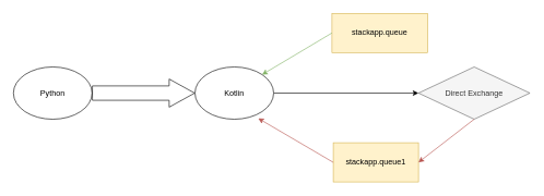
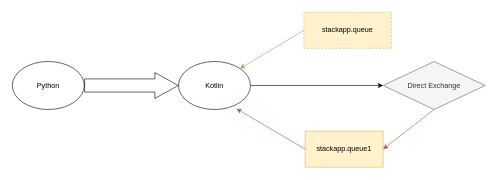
  <mxCell id="0" />
  <mxCell id="1" parent="0" />
  <mxCell id="2" style="edgeStyle=orthogonalEdgeStyle;rounded=0;orthogonalLoop=1;jettySize=auto;html=1;exitX=0;exitY=0.5;exitDx=0;exitDy=0;entryX=1;entryY=0.5;entryDx=0;entryDy=0;" edge="1" parent="1" source="3" target="7"><mxGeometry relative="1" as="geometry" /></mxCell>
  <mxCell id="3" value="Kotlin" style="ellipse;whiteSpace=wrap;html=1;direction=west;" parent="1" vertex="1"><mxGeometry x="297" y="102" width="120" height="80" as="geometry" /></mxCell>
  <mxCell id="4" value="Python" style="ellipse;whiteSpace=wrap;html=1;direction=west;" parent="1" vertex="1"><mxGeometry x="20" y="102" width="120" height="80" as="geometry" /></mxCell>
  <mxCell id="5" value="stackapp.queue1" style="rounded=0;whiteSpace=wrap;html=1;fillColor=#fff2cc;strokeColor=#d6b656;direction=west;" parent="1" vertex="1"><mxGeometry x="508" y="218" width="130" height="60" as="geometry" /></mxCell>
- <mxCell id="6" value="stackapp.queue" style="rounded=0;whiteSpace=wrap;html=1;fillColor=#fff2cc;strokeColor=#d6b656;direction=west;" parent="1" vertex="1"><mxGeometry x="506" y="20" width="146" height="60" as="geometry" /></mxCell>
+ <mxCell id="6" value="stackapp.queue" style="rounded=0;whiteSpace=wrap;html=1;fillColor=#fff2cc;strokeColor=#d6b656;direction=west;dashed=1;" parent="1" vertex="1"><mxGeometry x="506" y="20" width="146" height="60" as="geometry" /></mxCell>
  <mxCell id="7" value="Direct Exchange" style="rhombus;whiteSpace=wrap;html=1;fillColor=#f5f5f5;strokeColor=#666666;fontColor=#333333;direction=west;" parent="1" vertex="1"><mxGeometry x="638" y="102" width="170" height="80" as="geometry" /></mxCell>
  <mxCell id="8" value="" style="endArrow=classic;html=1;entryX=0;entryY=0.5;entryDx=0;entryDy=0;fillColor=#f8cecc;strokeColor=#b85450;exitX=0.5;exitY=0;exitDx=0;exitDy=0;" parent="1" source="7" target="5" edge="1"><mxGeometry width="50" height="50" relative="1" as="geometry"><mxPoint x="430" y="122" as="sourcePoint" /><mxPoint x="414" y="62" as="targetPoint" /></mxGeometry></mxCell>
  <mxCell id="9" value="" style="endArrow=classic;html=1;exitX=1;exitY=0.5;exitDx=0;exitDy=0;entryX=0.195;entryY=0.016;entryDx=0;entryDy=0;entryPerimeter=0;fillColor=#f8cecc;strokeColor=#b85450;" parent="1" source="5" target="3" edge="1"><mxGeometry width="50" height="50" relative="1" as="geometry"><mxPoint x="730" y="32" as="sourcePoint" /><mxPoint x="780" y="-18" as="targetPoint" /></mxGeometry></mxCell>
  <mxCell id="10" value="" style="endArrow=classic;html=1;entryX=0;entryY=1;entryDx=0;entryDy=0;exitX=1;exitY=0.5;exitDx=0;exitDy=0;fillColor=#d5e8d4;strokeColor=#82b366;" parent="1" source="6" target="3" edge="1"><mxGeometry width="50" height="50" relative="1" as="geometry"><mxPoint y="242" as="sourcePoint" x="0" /><mxPoint x="50" y="192" as="targetPoint" /></mxGeometry></mxCell>
  <mxCell id="11" value="" style="shape=flexArrow;endArrow=classic;html=1;width=22;endSize=12.63;entryX=1;entryY=0.5;entryDx=0;entryDy=0;" edge="1" parent="1" source="4" target="3"><mxGeometry width="50" height="50" relative="1" as="geometry"><mxPoint x="143" y="301" as="sourcePoint" /><mxPoint x="193" y="251" as="targetPoint" /><Array as="points" /></mxGeometry></mxCell>
